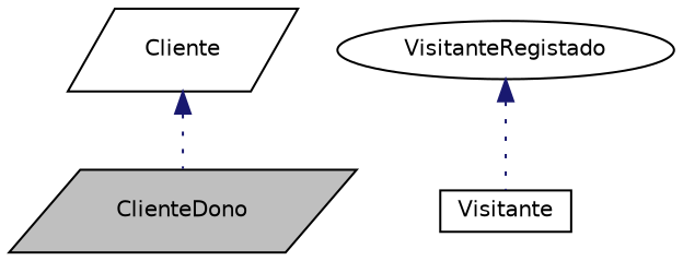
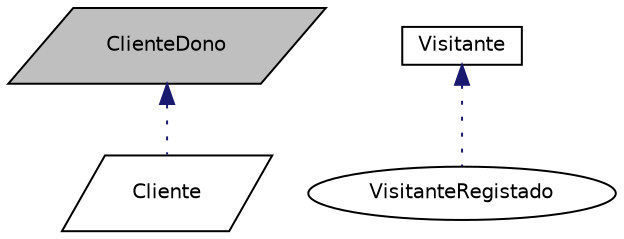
  digraph {
    node [color=black fillcolor=white fontname=Helvetica fontsize=10 shape=parallelogram style=filled]
    edge [color=midnightblue dir=back fontname=Helvetica fontsize=10 labelfontname=Helvetica labelfontsize=10 style=dotted]
    n1 [fillcolor=grey75 fontcolor=black height=0.2 label=ClienteDono width=0.4]
    n2 [height=0.2 label=Cliente width=0.4]
    n3 [height=0.2 label=VisitanteRegistado shape=ellipse width=0.4]
    n4 [height=0.2 label=Visitante shape=box width=0.4]
-   n2 -> n1
-   n3 -> n4
+   n1 -> n2
+   n4 -> n3
  }
